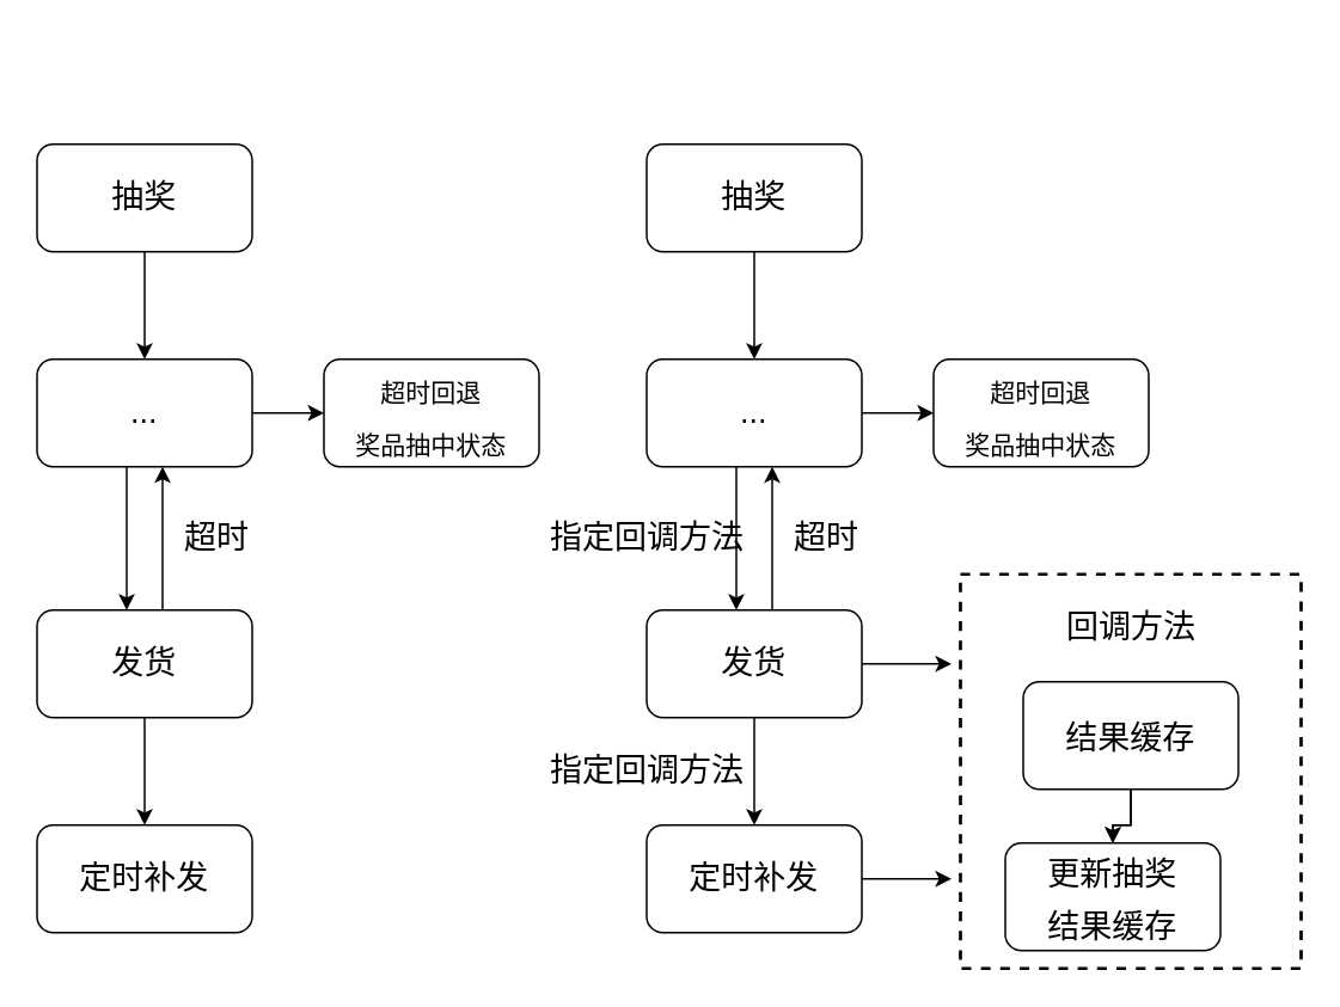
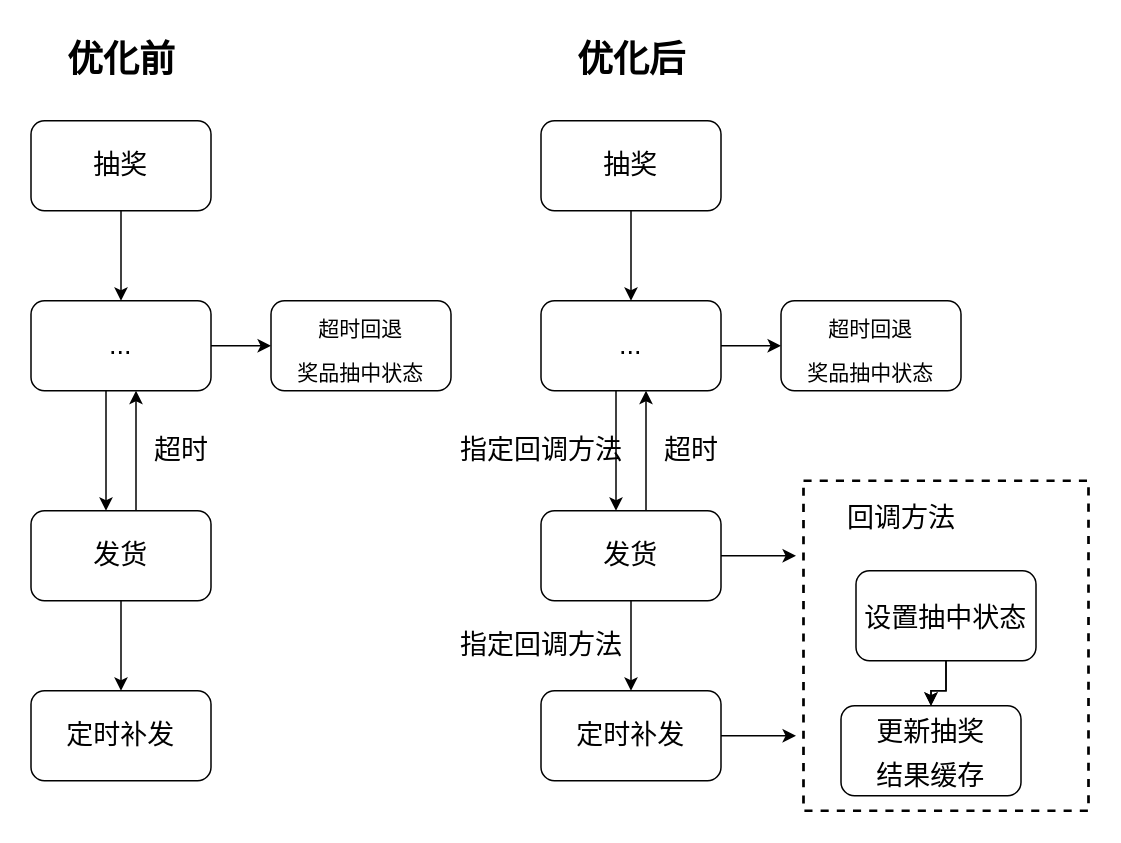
  <mxCell id="0" />
  <mxCell id="1" parent="0" />
  <mxCell id="2" value="" style="edgeStyle=orthogonalEdgeStyle;rounded=0;orthogonalLoop=1;jettySize=auto;html=1;fontSize=18;" parent="1" source="3" target="6" edge="1"><mxGeometry relative="1" as="geometry" /></mxCell>
  <mxCell id="3" value="&lt;font style=&quot;font-size: 18px;&quot;&gt;抽奖&lt;/font&gt;" style="rounded=1;whiteSpace=wrap;html=1;" parent="1" vertex="1"><mxGeometry x="20" y="80" width="120" height="60" as="geometry" /></mxCell>
  <mxCell id="4" value="" style="edgeStyle=orthogonalEdgeStyle;rounded=0;orthogonalLoop=1;jettySize=auto;html=1;fontSize=18;" parent="1" source="6" target="9" edge="1"><mxGeometry relative="1" as="geometry"><Array as="points"><mxPoint x="70" y="300" /><mxPoint x="70" y="300" /></Array></mxGeometry></mxCell>
  <mxCell id="5" value="" style="edgeStyle=orthogonalEdgeStyle;rounded=0;orthogonalLoop=1;jettySize=auto;html=1;fontSize=24;" parent="1" source="6" target="13" edge="1"><mxGeometry relative="1" as="geometry" /></mxCell>
  <mxCell id="6" value="&lt;font style=&quot;font-size: 18px;&quot;&gt;...&lt;/font&gt;" style="rounded=1;whiteSpace=wrap;html=1;" parent="1" vertex="1"><mxGeometry x="20" y="200" width="120" height="60" as="geometry" /></mxCell>
  <mxCell id="7" value="" style="edgeStyle=orthogonalEdgeStyle;rounded=0;orthogonalLoop=1;jettySize=auto;html=1;fontSize=18;" parent="1" source="9" target="6" edge="1"><mxGeometry relative="1" as="geometry"><Array as="points"><mxPoint x="90" y="310" /><mxPoint x="90" y="310" /></Array></mxGeometry></mxCell>
  <mxCell id="8" value="" style="edgeStyle=orthogonalEdgeStyle;rounded=0;orthogonalLoop=1;jettySize=auto;html=1;fontSize=18;" parent="1" source="9" target="11" edge="1"><mxGeometry relative="1" as="geometry" /></mxCell>
  <mxCell id="9" value="&lt;font style=&quot;font-size: 18px;&quot;&gt;发货&lt;/font&gt;" style="rounded=1;whiteSpace=wrap;html=1;" parent="1" vertex="1"><mxGeometry x="20" y="340" width="120" height="60" as="geometry" /></mxCell>
  <mxCell id="10" value="超时" style="text;html=1;align=center;verticalAlign=middle;resizable=0;points=[];autosize=1;strokeColor=none;fillColor=none;fontSize=18;" parent="1" vertex="1"><mxGeometry x="90" y="280" width="60" height="40" as="geometry" /></mxCell>
  <mxCell id="11" value="&lt;font style=&quot;font-size: 18px;&quot;&gt;定时补发&lt;/font&gt;" style="rounded=1;whiteSpace=wrap;html=1;" parent="1" vertex="1"><mxGeometry x="20" y="460" width="120" height="60" as="geometry" /></mxCell>
+ <mxCell id="12" value="&lt;b&gt;&lt;font style=&quot;font-size: 24px;&quot;&gt;优化前&lt;/font&gt;&lt;/b&gt;" style="text;html=1;align=center;verticalAlign=middle;resizable=0;points=[];autosize=1;strokeColor=none;fillColor=none;fontSize=18;" parent="1" vertex="1"><mxGeometry x="30" y="20" width="100" height="40" as="geometry" /></mxCell>
  <mxCell id="13" value="&lt;font style=&quot;font-size: 14px;&quot;&gt;超时回退&lt;br&gt;奖品抽中状态&lt;/font&gt;" style="rounded=1;whiteSpace=wrap;html=1;fontSize=24;" parent="1" vertex="1"><mxGeometry x="180" y="200" width="120" height="60" as="geometry" /></mxCell>
  <mxCell id="14" value="" style="edgeStyle=orthogonalEdgeStyle;rounded=0;orthogonalLoop=1;jettySize=auto;html=1;fontSize=18;" parent="1" source="15" target="18" edge="1"><mxGeometry relative="1" as="geometry" /></mxCell>
  <mxCell id="15" value="&lt;font style=&quot;font-size: 18px;&quot;&gt;抽奖&lt;/font&gt;" style="rounded=1;whiteSpace=wrap;html=1;" parent="1" vertex="1"><mxGeometry x="360" y="80" width="120" height="60" as="geometry" /></mxCell>
  <mxCell id="16" value="" style="edgeStyle=orthogonalEdgeStyle;rounded=0;orthogonalLoop=1;jettySize=auto;html=1;fontSize=18;" parent="1" source="18" target="21" edge="1"><mxGeometry relative="1" as="geometry"><Array as="points"><mxPoint x="410" y="300" /><mxPoint x="410" y="300" /></Array></mxGeometry></mxCell>
  <mxCell id="17" value="" style="edgeStyle=orthogonalEdgeStyle;rounded=0;orthogonalLoop=1;jettySize=auto;html=1;fontSize=24;" parent="1" source="18" target="26" edge="1"><mxGeometry relative="1" as="geometry" /></mxCell>
  <mxCell id="18" value="&lt;font style=&quot;font-size: 18px;&quot;&gt;...&lt;/font&gt;" style="rounded=1;whiteSpace=wrap;html=1;" parent="1" vertex="1"><mxGeometry x="360" y="200" width="120" height="60" as="geometry" /></mxCell>
  <mxCell id="19" value="" style="edgeStyle=orthogonalEdgeStyle;rounded=0;orthogonalLoop=1;jettySize=auto;html=1;fontSize=18;" parent="1" source="21" target="18" edge="1"><mxGeometry relative="1" as="geometry"><Array as="points"><mxPoint x="430" y="310" /><mxPoint x="430" y="310" /></Array></mxGeometry></mxCell>
  <mxCell id="20" value="" style="edgeStyle=orthogonalEdgeStyle;rounded=0;orthogonalLoop=1;jettySize=auto;html=1;fontSize=18;" parent="1" source="21" target="24" edge="1"><mxGeometry relative="1" as="geometry" /></mxCell>
  <mxCell id="21" value="&lt;font style=&quot;font-size: 18px;&quot;&gt;发货&lt;/font&gt;" style="rounded=1;whiteSpace=wrap;html=1;" parent="1" vertex="1"><mxGeometry x="360" y="340" width="120" height="60" as="geometry" /></mxCell>
  <mxCell id="22" value="超时" style="text;html=1;align=center;verticalAlign=middle;resizable=0;points=[];autosize=1;strokeColor=none;fillColor=none;fontSize=18;" parent="1" vertex="1"><mxGeometry x="430" y="280" width="60" height="40" as="geometry" /></mxCell>
  <mxCell id="23" style="edgeStyle=orthogonalEdgeStyle;rounded=0;orthogonalLoop=1;jettySize=auto;html=1;fontSize=18;" parent="1" source="24" edge="1"><mxGeometry relative="1" as="geometry"><mxPoint x="530" y="490" as="targetPoint" /></mxGeometry></mxCell>
  <mxCell id="24" value="&lt;font style=&quot;font-size: 18px;&quot;&gt;定时补发&lt;/font&gt;" style="rounded=1;whiteSpace=wrap;html=1;" parent="1" vertex="1"><mxGeometry x="360" y="460" width="120" height="60" as="geometry" /></mxCell>
+ <mxCell id="25" value="&lt;b&gt;&lt;font style=&quot;font-size: 24px;&quot;&gt;优化后&lt;/font&gt;&lt;/b&gt;" style="text;html=1;align=center;verticalAlign=middle;resizable=0;points=[];autosize=1;strokeColor=none;fillColor=none;fontSize=18;" parent="1" vertex="1"><mxGeometry x="370" y="20" width="100" height="40" as="geometry" /></mxCell>
  <mxCell id="26" value="&lt;font style=&quot;font-size: 14px;&quot;&gt;超时回退&lt;br&gt;奖品抽中状态&lt;/font&gt;" style="rounded=1;whiteSpace=wrap;html=1;fontSize=24;" parent="1" vertex="1"><mxGeometry x="520" y="200" width="120" height="60" as="geometry" /></mxCell>
  <mxCell id="27" value="&lt;font style=&quot;font-size: 18px;&quot;&gt;指定回调方法&lt;/font&gt;" style="text;html=1;align=center;verticalAlign=middle;resizable=0;points=[];autosize=1;strokeColor=none;fillColor=none;fontSize=14;" parent="1" vertex="1"><mxGeometry x="295" y="280" width="130" height="40" as="geometry" /></mxCell>
  <mxCell id="28" value="&lt;font style=&quot;font-size: 18px;&quot;&gt;指定回调方法&lt;/font&gt;" style="text;html=1;align=center;verticalAlign=middle;resizable=0;points=[];autosize=1;strokeColor=none;fillColor=none;fontSize=14;" parent="1" vertex="1"><mxGeometry x="295" y="410" width="130" height="40" as="geometry" /></mxCell>
  <mxCell id="29" value="" style="edgeStyle=orthogonalEdgeStyle;rounded=0;orthogonalLoop=1;jettySize=auto;html=1;fontSize=18;" parent="1" source="32" target="33" edge="1"><mxGeometry relative="1" as="geometry" /></mxCell>
  <mxCell id="30" value="" style="rounded=0;whiteSpace=wrap;html=1;fontSize=18;dashed=1;fillColor=#FFFFFF00;perimeterSpacing=1;strokeWidth=1.8;" parent="1" vertex="1"><mxGeometry x="535" y="320" width="190" height="220" as="geometry" /></mxCell>
  <mxCell id="31" value="" style="edgeStyle=orthogonalEdgeStyle;rounded=0;orthogonalLoop=1;jettySize=auto;html=1;fontSize=18;" parent="1" source="32" target="33" edge="1"><mxGeometry relative="1" as="geometry" /></mxCell>
- <mxCell id="32" value="&lt;font style=&quot;font-size: 18px;&quot;&gt;结果缓存&lt;/font&gt;" style="rounded=1;whiteSpace=wrap;html=1;fontSize=24;" parent="1" vertex="1"><mxGeometry x="570" y="380" width="120" height="60" as="geometry" /></mxCell>
+ <mxCell id="32" value="&lt;font style=&quot;font-size: 18px;&quot;&gt;设置抽中状态&lt;/font&gt;" style="rounded=1;whiteSpace=wrap;html=1;fontSize=24;" parent="1" vertex="1"><mxGeometry x="570" y="380" width="120" height="60" as="geometry" /></mxCell>
  <mxCell id="33" value="&lt;font style=&quot;font-size: 18px;&quot;&gt;更新抽奖&lt;br&gt;结果缓存&lt;/font&gt;" style="rounded=1;whiteSpace=wrap;html=1;fontSize=24;" parent="1" vertex="1"><mxGeometry x="560" y="470" width="120" height="60" as="geometry" /></mxCell>
- <mxCell id="34" value="回调方法" style="text;html=1;align=center;verticalAlign=middle;resizable=0;points=[];autosize=1;strokeColor=none;fillColor=none;fontSize=18;" parent="1" vertex="1"><mxGeometry x="580" y="330" width="100" height="40" as="geometry" /></mxCell>
+ <mxCell id="34" value="回调方法" style="text;html=1;align=center;verticalAlign=middle;resizable=0;points=[];autosize=1;strokeColor=none;fillColor=none;fontSize=18;" parent="1" vertex="1"><mxGeometry x="550" y="325" width="100" height="40" as="geometry" /></mxCell>
  <mxCell id="35" style="edgeStyle=orthogonalEdgeStyle;rounded=0;orthogonalLoop=1;jettySize=auto;html=1;fontSize=18;" parent="1" edge="1"><mxGeometry relative="1" as="geometry"><mxPoint x="530" y="370" as="targetPoint" /><mxPoint x="480" y="370" as="sourcePoint" /></mxGeometry></mxCell>
